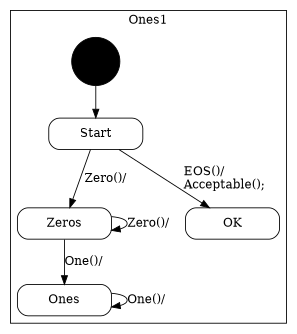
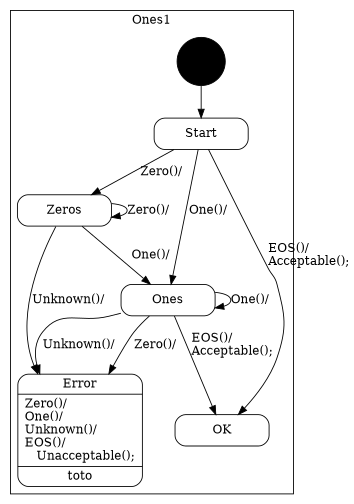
  digraph {
    node [shape=Mrecord]
    n1 [label="{Start}" width=1.5]
    n2 [label="{Zeros}" width=1.5]
    n3 [label="{Ones}" width=1.5]
    n4 [label="{OK}" width=1.5]
+   n5 [label="{Error|Zero()/\lOne()/\lUnknown()/\lEOS()/\l&nbsp;&nbsp;&nbsp;Unacceptable();\l|toto}" width=1.5]
    "%5" [fillcolor=black shape=circle style=filled width=0.25]
    subgraph cluster_1 {
      label=Ones1
      n1
      n2
      n3
      n4
+     n5
      "%5"
    }
    n1 -> n2 [label="Zero()/\l"]
+   n1 -> n3 [label="One()/\l"]
    n1 -> n4 [label="EOS()/\lAcceptable();\l"]
    n2 -> n2 [label="Zero()/\l"]
    n2 -> n3 [label="One()/\l"]
+   n2 -> n5 [label="Unknown()/\l"]
    n3 -> n3 [label="One()/\l"]
+   n3 -> n4 [label="EOS()/\lAcceptable();\l"]
+   n3 -> n5 [label="Zero()/\l"]
+   n3 -> n5 [label="Unknown()/\l"]
    "%5" -> n1
  }
